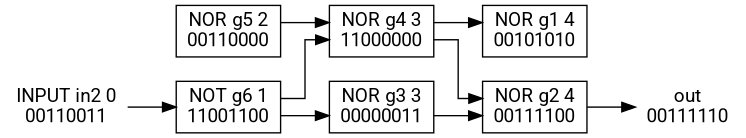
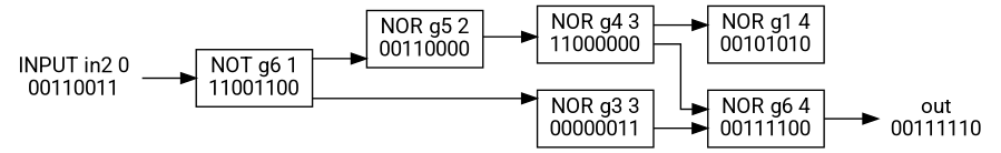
  digraph {
    fontname=Roboto
    rankdir=LR
    splines=ortho
    node [fontname=Roboto shape=box fillcolor=gray100 style=filled]
    edge [fontname=Roboto]
    n1 [label="out\n00111110" shape=none fillcolor="" style=""]
    n2 [label="NOR g1 4\n00101010"]
    n3 [label="INPUT in2 0\n00110011" shape=none fillcolor="" style=""]
    n4 [label="NOT g6 1\n11001100"]
    n5 [label="NOR g5 2\n00110000"]
    n6 [label="NOR g3 3\n00000011"]
    n7 [label="NOR g4 3\n11000000"]
-   n8 [label="NOR g2 4\n00111100"]
+   n8 [label="NOR g6 4\n00111100"]
    n3 -> n4
-   n4 -> n7
+   n4 -> n5
    n4 -> n6
    n5 -> n7
    n6 -> n8
    n7 -> n2
    n7 -> n8
    n8 -> n1
  }
